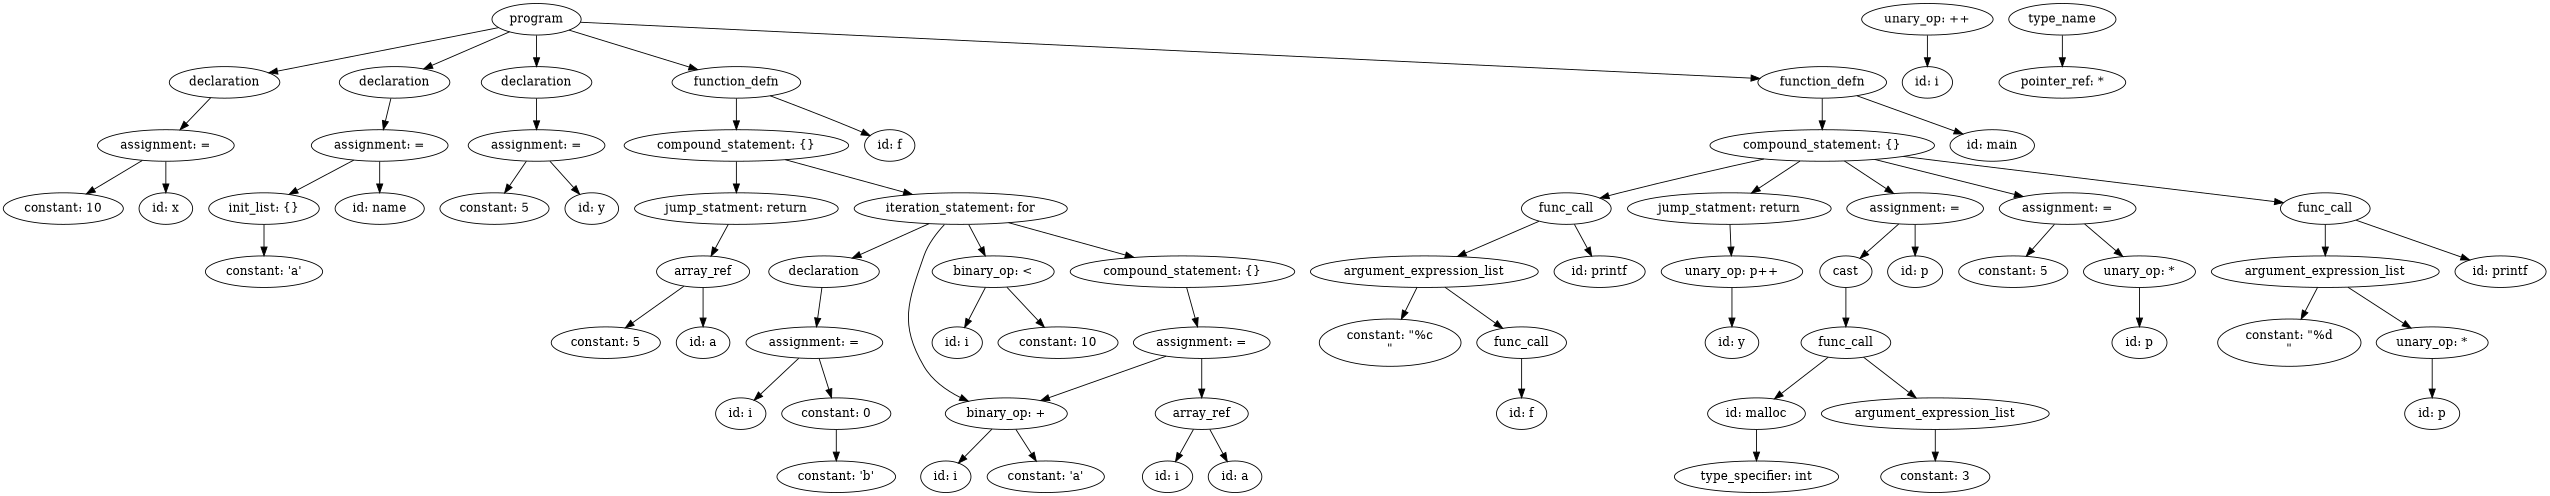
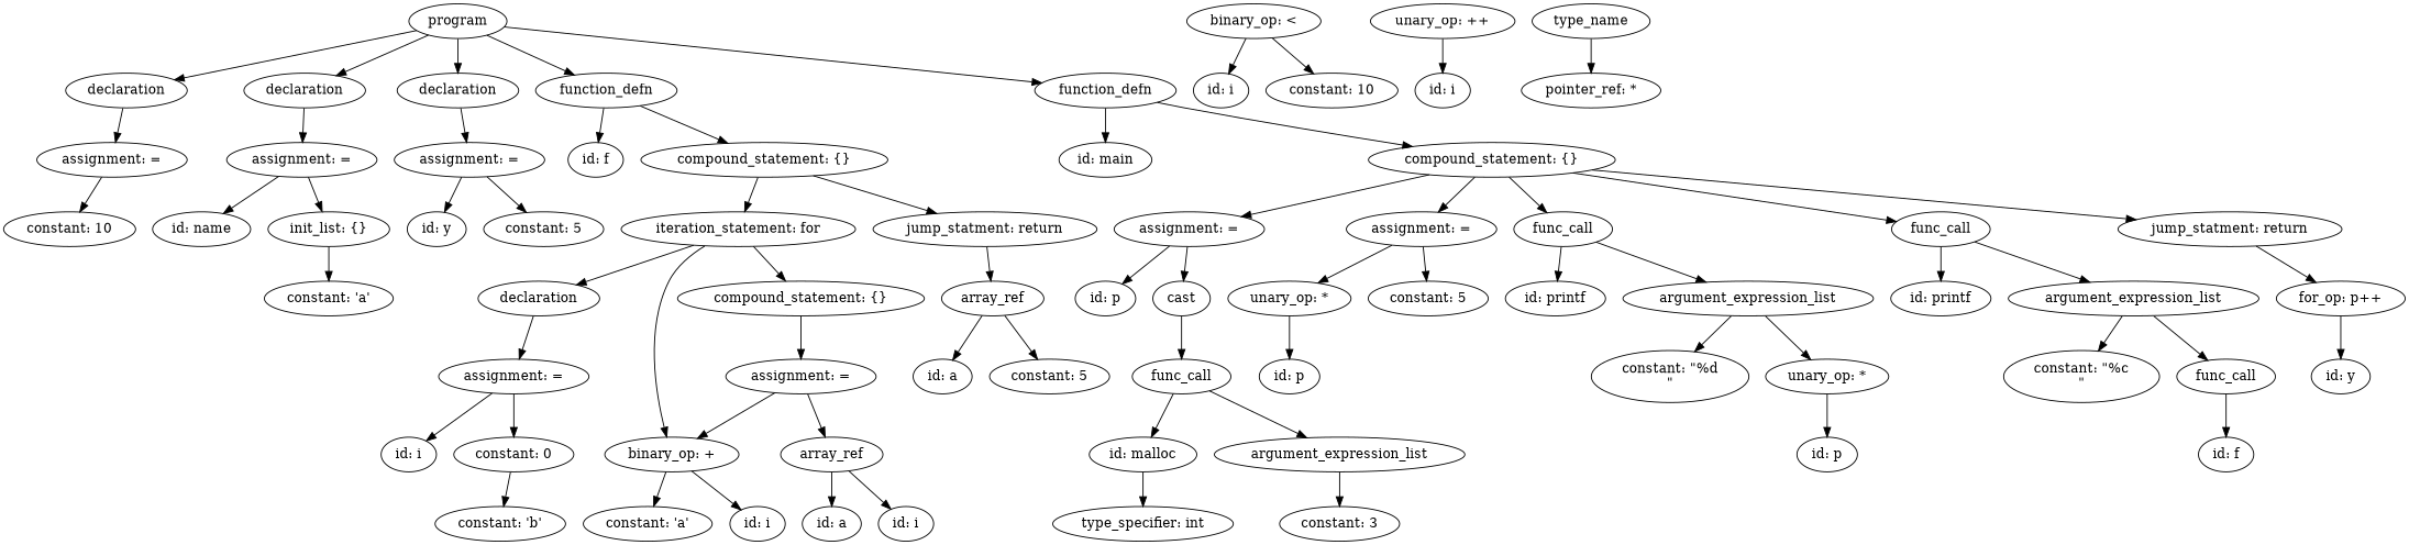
  strict digraph {
    n1 [height=0.5 label=program width=1.1389]
    n2 [height=0.5 label=declaration width=1.3902]
    n3 [height=0.5 label=declaration width=1.3902]
    n4 [height=0.5 label=declaration width=1.3902]
    n5 [height=0.5 label=function_defn width=1.6667]
    n6 [height=0.5 label=function_defn width=1.6667]
    n7 [height=0.5 label="assignment: =" width=1.6971]
    n8 [height=0.5 label="assignment: =" width=1.6971]
    n9 [height=0.5 label="assignment: =" width=1.6971]
    n10 [height=0.5 label="id: f" width=0.75]
    n11 [height=0.5 label="compound_statement: {}" width=2.7984]
    n12 [height=0.5 label="id: main" width=1.125]
    n13 [height=0.5 label="compound_statement: {}" width=2.7984]
-   n14 [height=0.5 label="id: x" width=0.75]
    n15 [height=0.5 label="constant: 10" width=1.5]
    n16 [height=0.5 label="id: name" width=1.1735]
    n17 [height=0.5 label="init_list: {}" width=1.4306]
    n18 [height=0.5 label="id: y" width=0.75]
    n19 [height=0.5 label="constant: 5" width=1.375]
    n20 [height=0.5 label="iteration_statement: for" width=2.5998]
    n21 [height=0.5 label="jump_statment: return" width=2.4914]
    n22 [height=0.5 label="assignment: =" width=1.6971]
    n23 [height=0.5 label="assignment: =" width=1.6971]
    n24 [height=0.5 label=func_call width=1.2096]
    n25 [height=0.5 label=func_call width=1.2096]
    n26 [height=0.5 label="jump_statment: return" width=2.4914]
    n27 [height=0.5 label="constant: 'a'" width=1.4444]
    n28 [height=0.5 label=declaration width=1.3902]
    n29 [height=0.5 label="binary_op: <" width=1.5707]
    n30 [height=0.5 label="compound_statement: {}" width=2.7984]
    n31 [height=0.5 label="binary_op: +" width=1.5707]
    n32 [height=0.5 label=array_ref width=1.1944]
    n33 [height=0.5 label="id: p" width=0.75]
    n34 [height=0.5 label=cast width=0.75]
    n35 [height=0.5 label="unary_op: *" width=1.4861]
    n36 [height=0.5 label="constant: 5" width=1.375]
    n37 [height=0.5 label="id: printf" width=1.1735]
    n38 [height=0.5 label=argument_expression_list width=2.8194]
    n39 [height=0.5 label="id: printf" width=1.1735]
    n40 [height=0.5 label=argument_expression_list width=2.8194]
-   n41 [height=0.5 label="unary_op: p++" width=1.7693]
+   n41 [height=0.5 label="for_op: p++" width=1.7693]
    n42 [height=0.5 label="constant: 'b'" width=1.4444]
    n43 [height=0.5 label="assignment: =" width=1.6971]
    n44 [height=0.5 label="id: i" width=0.75]
    n45 [height=0.5 label="constant: 10" width=1.5]
    n46 [height=0.5 label="unary_op: ++" width=1.6667]
    n47 [height=0.5 label="id: i" width=0.75]
    n48 [height=0.5 label="assignment: =" width=1.6971]
    n49 [height=0.5 label="id: a" width=0.75]
    n50 [height=0.5 label="constant: 5" width=1.375]
    n51 [height=0.5 label=func_call width=1.2096]
    n52 [height=0.5 label="id: p" width=0.75]
    n53 [height=0.75 label="constant: \"%d\n\"" width=1.8472]
    n54 [height=0.5 label="unary_op: *" width=1.4861]
    n55 [height=0.75 label="constant: \"%c\n\"" width=1.8333]
    n56 [height=0.5 label=func_call width=1.2096]
    n57 [height=0.5 label="id: y" width=0.75]
    n58 [height=0.5 label="id: i" width=0.75]
    n59 [height=0.5 label="constant: 0" width=1.375]
    n60 [height=0.5 label=array_ref width=1.1944]
    n61 [height=0.5 label=type_name width=1.3902]
    n62 [height=0.5 label="pointer_ref: *" width=1.6429]
    n63 [height=0.5 label="id: malloc" width=1.3056]
    n64 [height=0.5 label=argument_expression_list width=2.8194]
    n65 [height=0.5 label="id: p" width=0.75]
    n66 [height=0.5 label="id: f" width=0.75]
    n67 [height=0.5 label="id: a" width=0.75]
    n68 [height=0.5 label="id: i" width=0.75]
    n69 [height=0.5 label="constant: 'a'" width=1.4444]
    n70 [height=0.5 label="id: i" width=0.75]
    n71 [height=0.5 label="type_specifier: int" width=2.0582]
    n72 [height=0.5 label="constant: 3" width=1.375]
    n1 -> n2
    n1 -> n3
    n1 -> n4
    n1 -> n5
    n1 -> n6
    n2 -> n7
    n3 -> n8
    n4 -> n9
    n5 -> n10
    n5 -> n11
    n6 -> n12
    n6 -> n13
-   n7 -> n14
    n7 -> n15
    n8 -> n16
    n8 -> n17
    n9 -> n18
    n9 -> n19
    n11 -> n20
    n11 -> n21
    n13 -> n22
    n13 -> n23
    n13 -> n24
    n13 -> n25
    n13 -> n26
    n17 -> n27
    n20 -> n28
-   n20 -> n29
    n20 -> n30
    n20 -> n31
    n21 -> n32
    n22 -> n33
    n22 -> n34
    n23 -> n35
    n23 -> n36
    n24 -> n37
    n24 -> n38
    n25 -> n39
    n25 -> n40
    n26 -> n41
    n28 -> n43
    n29 -> n44
    n29 -> n45
    n30 -> n48
    n31 -> n69
    n31 -> n70
    n32 -> n49
    n32 -> n50
    n34 -> n51
    n35 -> n52
    n38 -> n53
    n38 -> n54
    n40 -> n55
    n40 -> n56
    n41 -> n57
    n43 -> n58
    n43 -> n59
    n46 -> n47
    n48 -> n31
    n48 -> n60
    n51 -> n63
    n51 -> n64
    n54 -> n65
    n56 -> n66
    n59 -> n42
    n60 -> n67
    n60 -> n68
    n61 -> n62
    n63 -> n71
    n64 -> n72
  }
